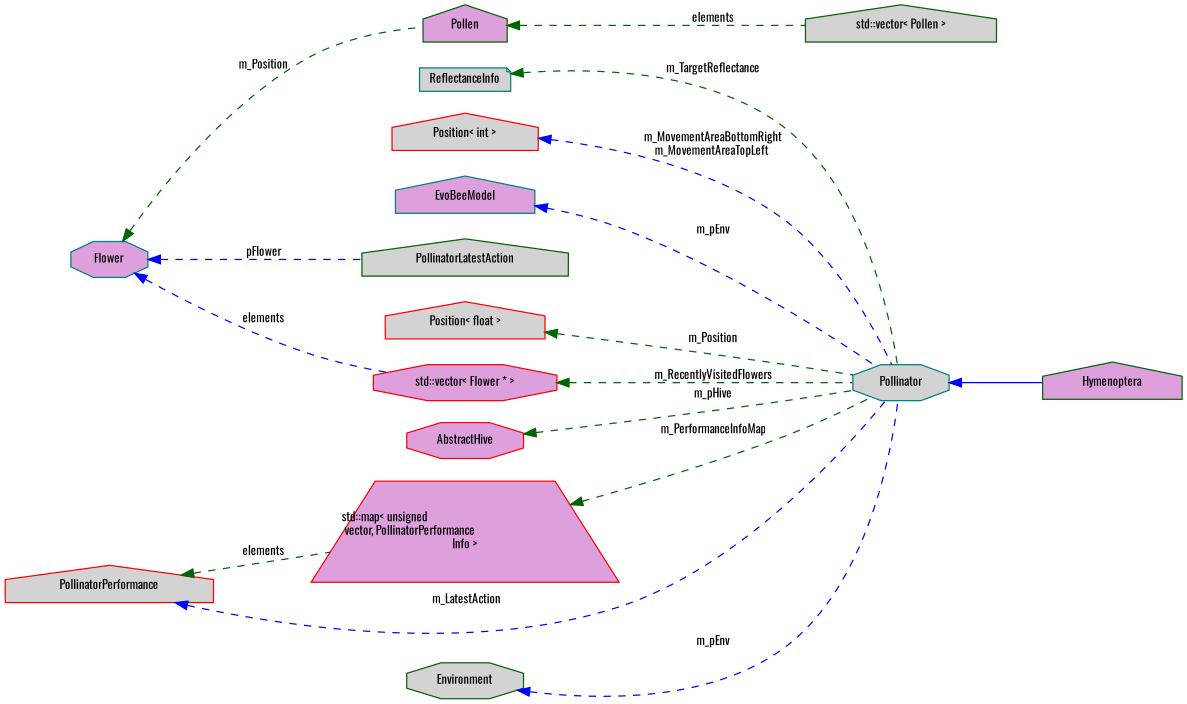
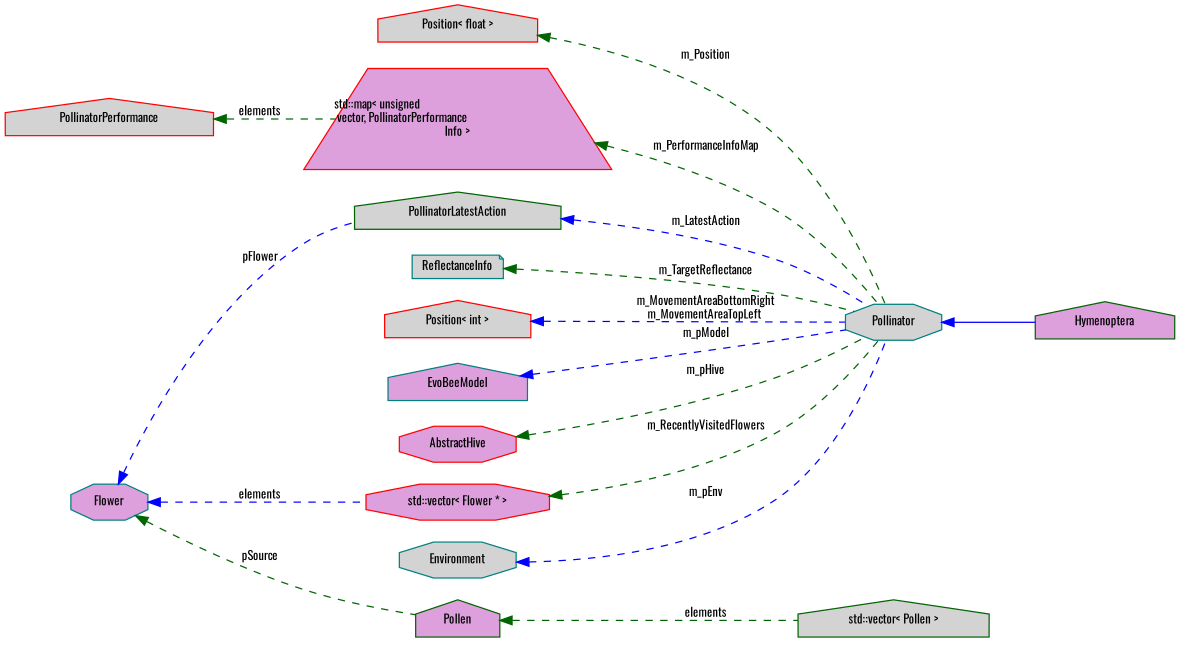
  digraph {
    fontname=Oswald
    rankdir=LR
    node [color=red fillcolor=lightgrey fontname=Oswald fontsize=10 shape=house style=filled]
    edge [color=darkgreen dir=back fontname=Oswald fontsize=10 labelfontname=Helvetica labelfontsize=10 style=dashed]
    n1 [color=darkgreen fillcolor=plum fontcolor=black height=0.2 label=Hymenoptera width=0.4]
    n2 [color=teal height=0.2 label=Pollinator shape=octagon width=0.4]
    n3 [color=teal height=0.2 label=ReflectanceInfo shape=note width=0.4]
    n4 [height=0.2 label="Position\< int \>" width=0.4]
    n5 [color=teal fillcolor=plum height=0.2 label=EvoBeeModel width=0.4]
    n6 [fillcolor=plum height=0.2 label="std::vector\< Flower * \>" shape=octagon width=0.4]
    n7 [color=teal fillcolor=plum height=0.2 label=Flower shape=octagon width=0.4]
    n8 [color=darkgreen fillcolor=plum height=0.2 label=Pollen width=0.4]
    n9 [color=darkgreen height=0.2 label=PollinatorLatestAction width=0.4]
    n10 [color=darkgreen height=0.2 label="std::vector\< Pollen \>" width=0.4]
    n11 [fillcolor=plum height=0.2 label=AbstractHive shape=octagon width=0.4]
    n12 [fillcolor=plum height=0.2 label="std::map\< unsigned\l vector, PollinatorPerformance\lInfo \>" shape=trapezium width=0.4]
    n13 [height=0.2 label=PollinatorPerformance width=0.4]
-   n14 [color=darkgreen height=0.2 label=Environment shape=octagon width=0.4]
+   n14 [color=teal height=0.2 label=Environment shape=octagon width=0.4]
    n15 [height=0.2 label="Position\< float \>" width=0.4]
    n2 -> n1 [color=blue style=solid]
    n3 -> n2 [label=" m_TargetReflectance"]
    n4 -> n2 [color=blue label=" m_MovementAreaBottomRight\nm_MovementAreaTopLeft"]
-   n5 -> n2 [color=blue label=" m_pEnv"]
+   n5 -> n2 [color=blue label=" m_pModel"]
    n6 -> n2 [label=" m_RecentlyVisitedFlowers"]
    n7 -> n6 [color=blue label=" elements"]
-   n7 -> n8 [label=" m_Position"]
+   n7 -> n8 [label=" pSource"]
    n7 -> n9 [color=blue label=" pFlower"]
    n8 -> n10 [label=" elements"]
-   n13 -> n2 [color=blue label=" m_LatestAction"]
+   n9 -> n2 [color=blue label=" m_LatestAction"]
    n11 -> n2 [label=" m_pHive"]
    n12 -> n2 [label=" m_PerformanceInfoMap"]
    n13 -> n12 [label=" elements"]
    n14 -> n2 [color=blue label=" m_pEnv"]
    n15 -> n2 [label=" m_Position"]
  }
